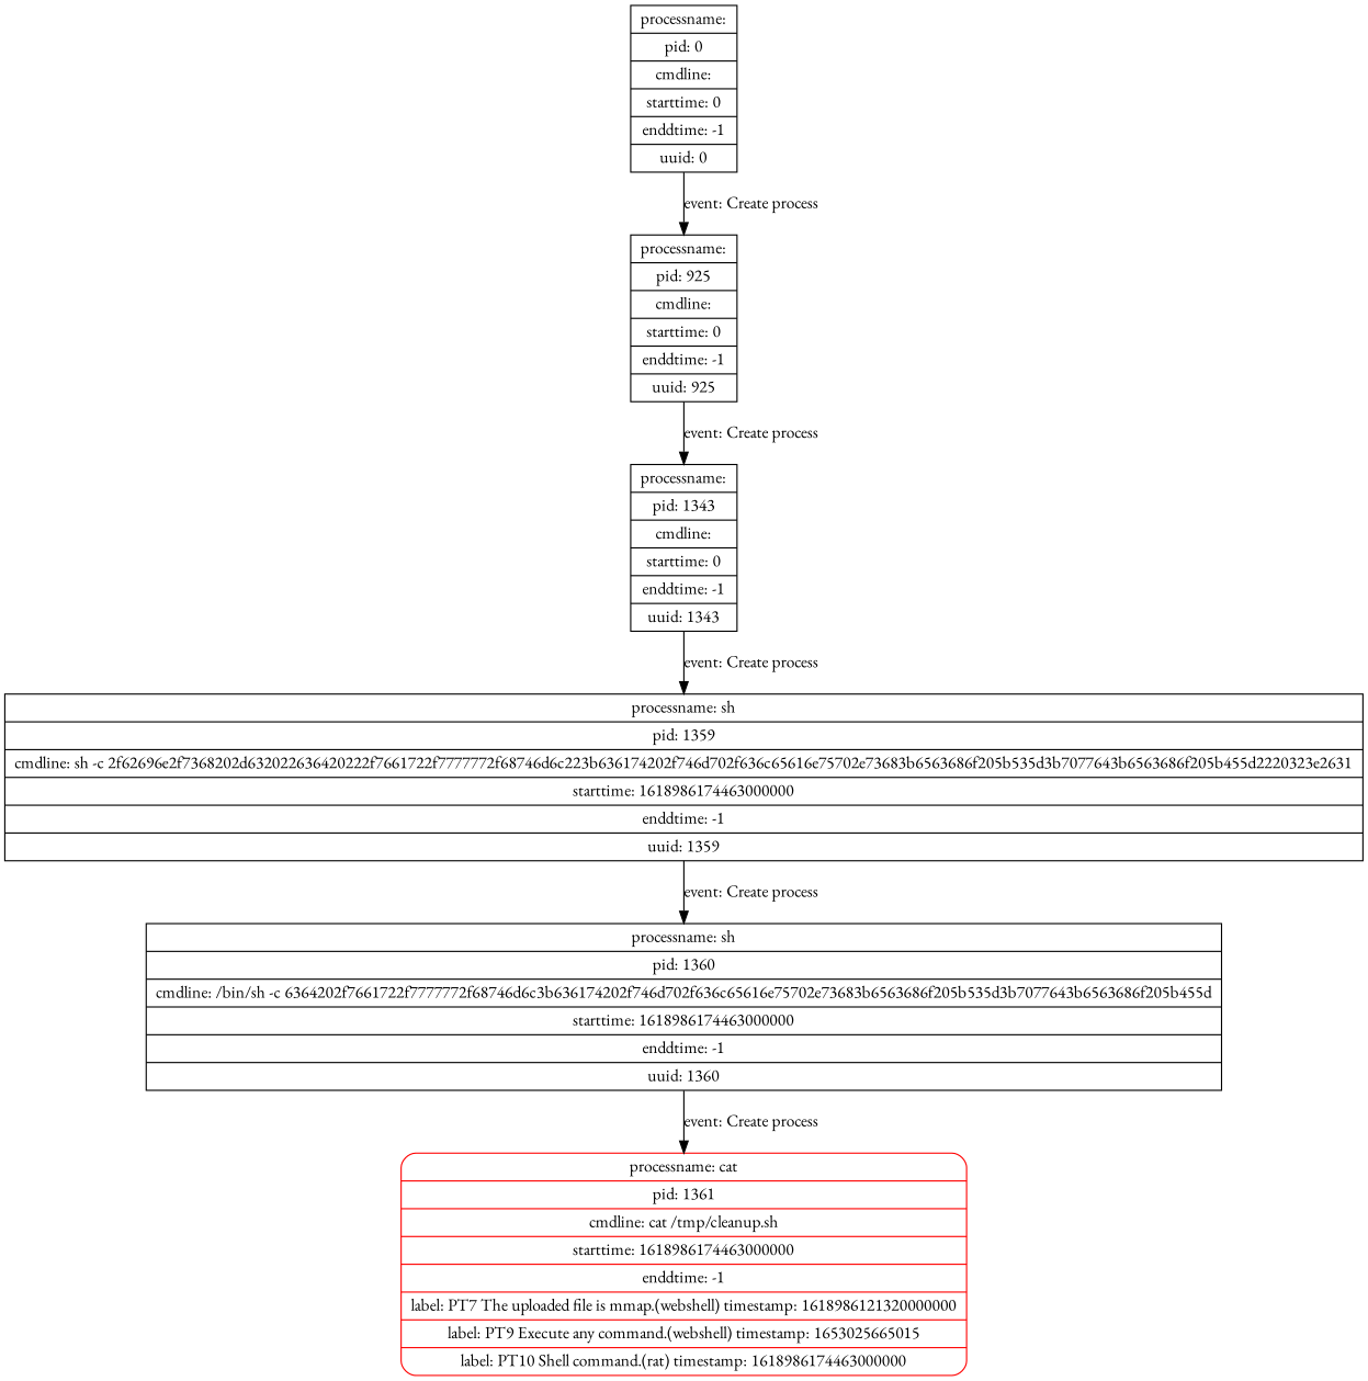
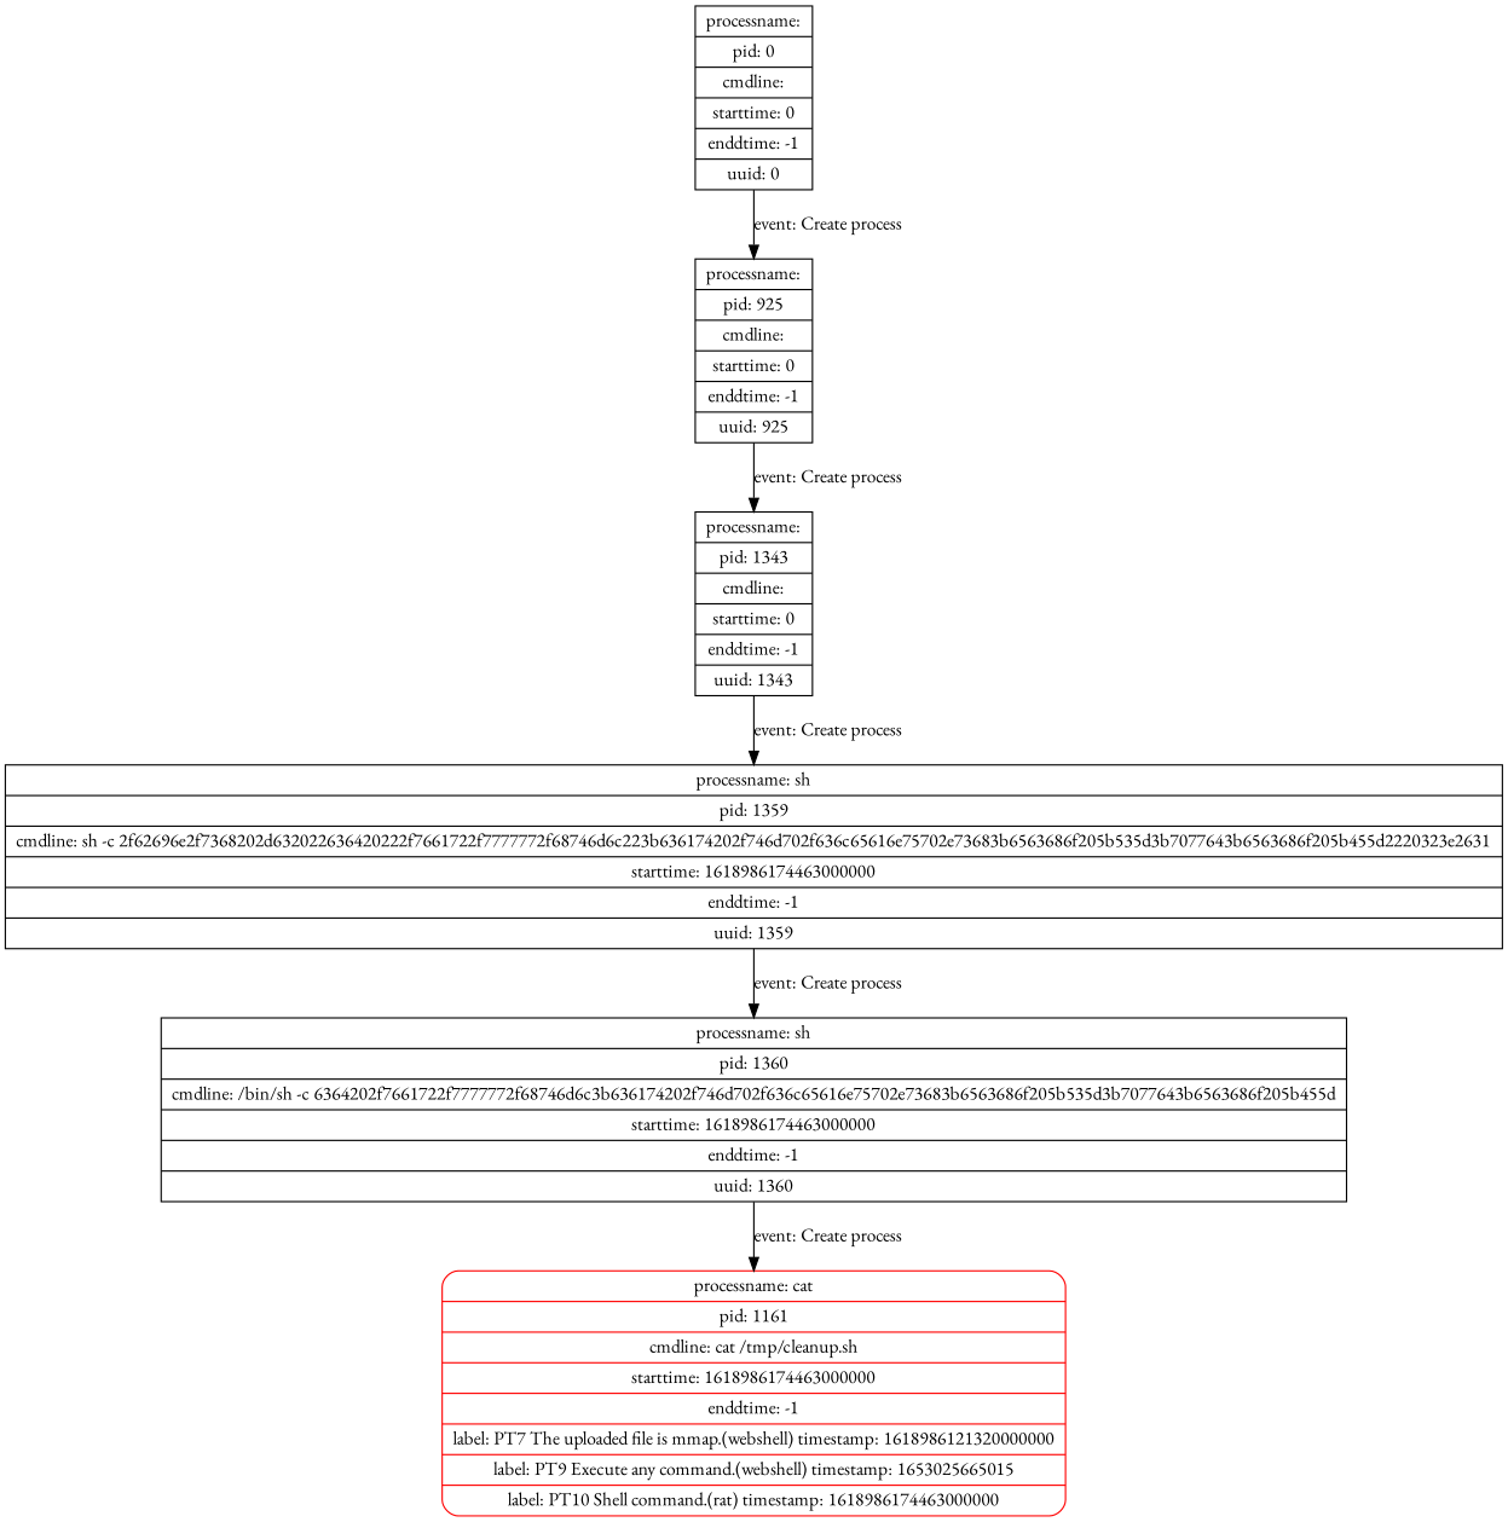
  digraph {
    fontname="EB Garamond"
    node [shape=record fontname="EB Garamond"]
    edge [fontname="EB Garamond"]
-   n1 [color=red label="{<head>processname: cat | pid: 1361 | cmdline: cat /tmp/cleanup.sh | starttime: 1618986174463000000 | enddtime: -1 | label: PT7 The uploaded file is mmap.(webshell) timestamp: 1618986121320000000 | label: PT9 Execute any command.(webshell) timestamp: 1653025665015 | label: PT10 Shell command.(rat) timestamp: 1618986174463000000}" shape=Mrecord]
+   n1 [color=red label="{<head>processname: cat | pid: 1161 | cmdline: cat /tmp/cleanup.sh | starttime: 1618986174463000000 | enddtime: -1 | label: PT7 The uploaded file is mmap.(webshell) timestamp: 1618986121320000000 | label: PT9 Execute any command.(webshell) timestamp: 1653025665015 | label: PT10 Shell command.(rat) timestamp: 1618986174463000000}" shape=Mrecord]
    n2 [label="{<head>processname: sh | pid: 1360 | cmdline: /bin/sh -c 6364202f7661722f7777772f68746d6c3b636174202f746d702f636c65616e75702e73683b6563686f205b535d3b7077643b6563686f205b455d | starttime: 1618986174463000000 | enddtime: -1 | uuid: 1360}"]
    n3 [label="{<head>processname: sh | pid: 1359 | cmdline: sh -c 2f62696e2f7368202d632022636420222f7661722f7777772f68746d6c223b636174202f746d702f636c65616e75702e73683b6563686f205b535d3b7077643b6563686f205b455d2220323e2631 | starttime: 1618986174463000000 | enddtime: -1 | uuid: 1359}"]
    n4 [label="{<head>processname:  | pid: 1343 | cmdline:  | starttime: 0 | enddtime: -1 | uuid: 1343}"]
    n5 [label="{<head>processname:  | pid: 925 | cmdline:  | starttime: 0 | enddtime: -1 | uuid: 925}"]
    n6 [label="{<head>processname:  | pid: 0 | cmdline:  | starttime: 0 | enddtime: -1 | uuid: 0}"]
    n2 -> n1 [label="event: Create process"]
    n3 -> n2 [label="event: Create process"]
    n4 -> n3 [label="event: Create process"]
    n5 -> n4 [label="event: Create process"]
    n6 -> n5 [label="event: Create process"]
  }
